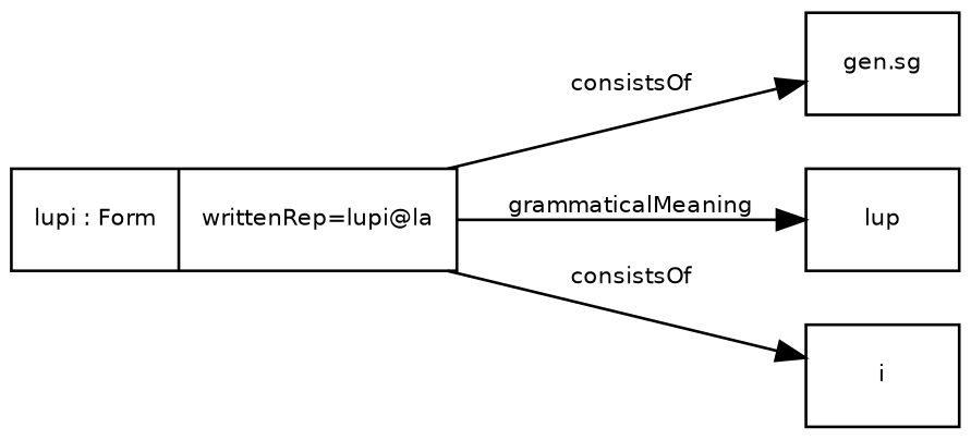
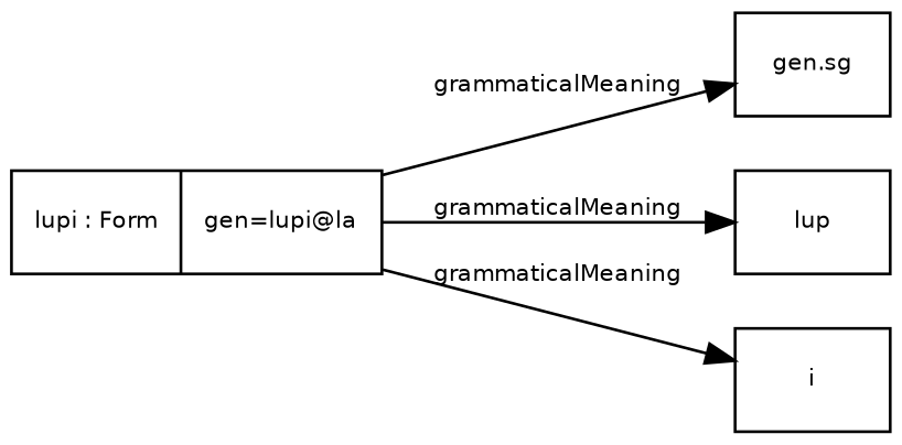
  digraph {
    fontname="Bitstream Vera Sans"
    fontsize=8
    rankdir=LR
    node [fontname="Bitstream Vera Sans" fontsize=8 shape=record]
    edge [fontname="Bitstream Vera Sans" fontsize=8]
    n1 [label="{gen.sg}"]
-   n2 [label="{lupi : Form|writtenRep=lupi@la}"]
+   n2 [label="{lupi : Form|gen=lupi@la}"]
    n3 [label="{lup}"]
    n4 [label="{i}"]
-   n2 -> n1 [label=consistsOf]
+   n2 -> n1 [label=grammaticalMeaning]
    n2 -> n3 [label=grammaticalMeaning]
-   n2 -> n4 [label=consistsOf]
+   n2 -> n4 [label=grammaticalMeaning]
  }
